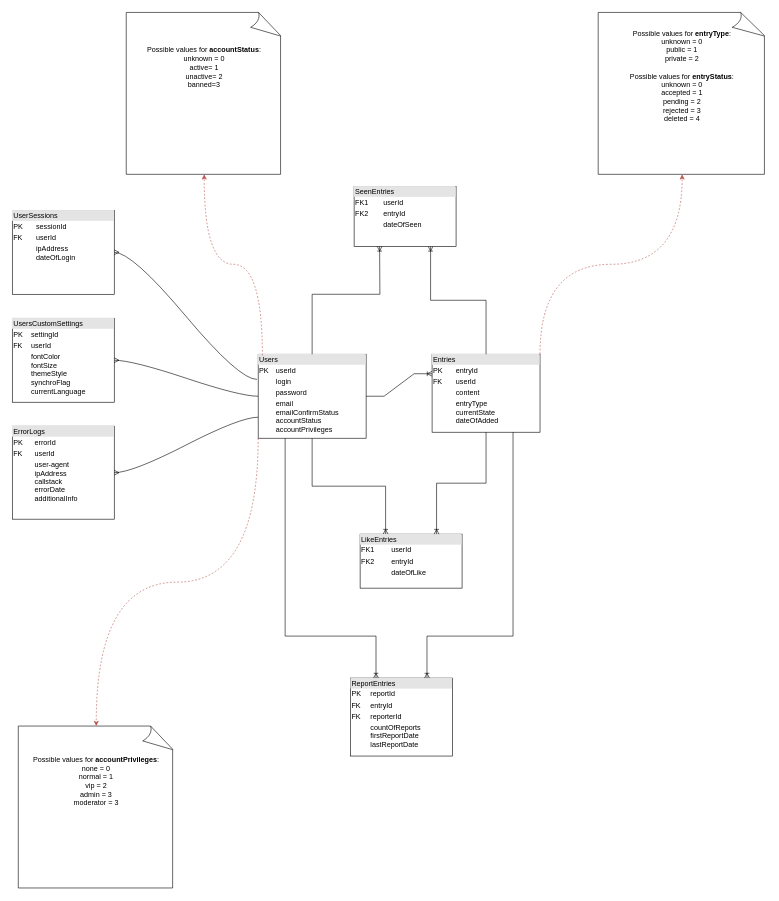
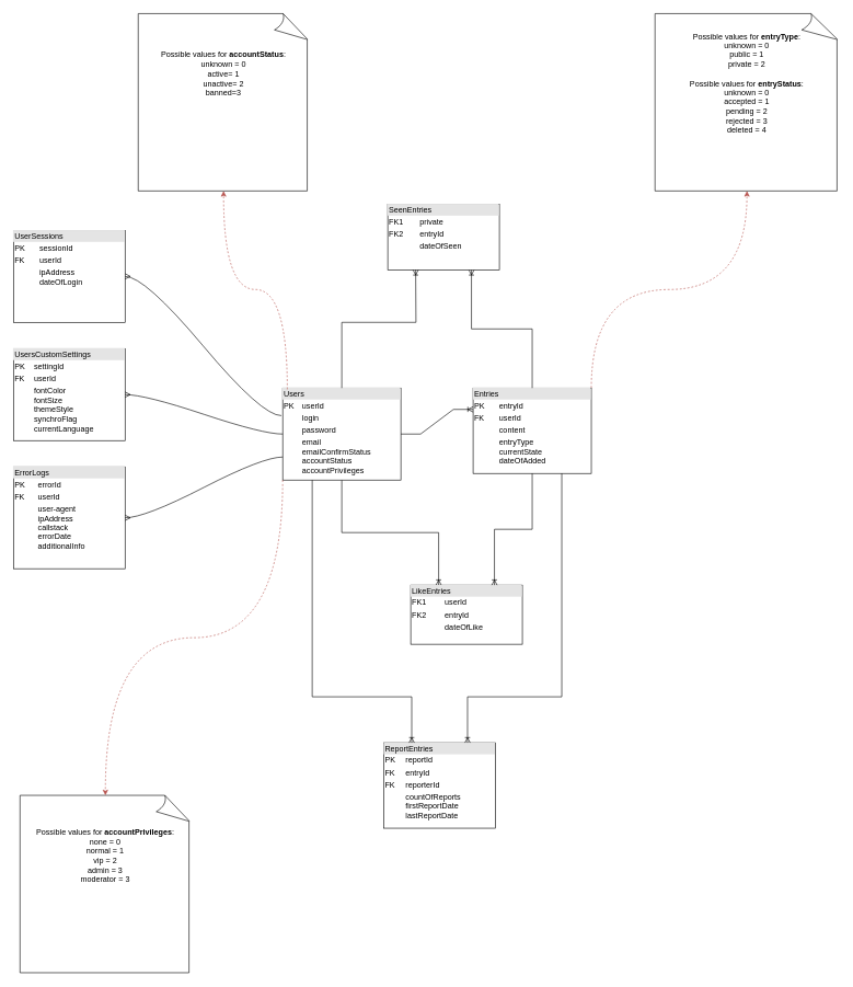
  <mxCell id="0" />
  <mxCell id="1" parent="0" />
  <mxCell id="2" style="edgeStyle=orthogonalEdgeStyle;rounded=0;orthogonalLoop=1;jettySize=auto;html=1;exitX=0.5;exitY=1;exitDx=0;exitDy=0;entryX=0.25;entryY=0;entryDx=0;entryDy=0;endArrow=ERoneToMany;endFill=0;startArrow=none;startFill=0;" parent="1" source="3" target="6" edge="1"><mxGeometry relative="1" as="geometry" /></mxCell>
  <mxCell id="3" value="&lt;div style=&quot;box-sizing: border-box ; width: 100% ; background: #e4e4e4 ; padding: 2px&quot;&gt;Users&lt;/div&gt;&lt;table style=&quot;width: 100% ; font-size: 1em&quot; cellspacing=&quot;0&quot; cellpadding=&quot;2&quot;&gt;&lt;tbody&gt;&lt;tr&gt;&lt;td&gt;PK&lt;/td&gt;&lt;td&gt;userId&lt;/td&gt;&lt;/tr&gt;&lt;tr&gt;&lt;td&gt;&lt;br&gt;&lt;/td&gt;&lt;td&gt;login&lt;br&gt;&lt;/td&gt;&lt;/tr&gt;&lt;tr&gt;&lt;td&gt;&lt;br&gt;&lt;/td&gt;&lt;td&gt;password&lt;/td&gt;&lt;/tr&gt;&lt;tr&gt;&lt;td&gt;&lt;br&gt;&lt;/td&gt;&lt;td&gt;email&lt;br&gt;emailConfirmStatus&lt;br&gt;accountStatus&lt;br&gt;accountPrivileges&lt;br&gt;&lt;/td&gt;&lt;/tr&gt;&lt;/tbody&gt;&lt;/table&gt;" style="verticalAlign=top;align=left;overflow=fill;html=1;" parent="1" vertex="1"><mxGeometry x="430" y="590" width="180" height="140" as="geometry" /></mxCell>
  <mxCell id="4" style="edgeStyle=orthogonalEdgeStyle;rounded=0;orthogonalLoop=1;jettySize=auto;html=1;exitX=1;exitY=0;exitDx=0;exitDy=0;entryX=0.5;entryY=1;entryDx=0;entryDy=0;entryPerimeter=0;curved=1;dashed=1;fillColor=#f8cecc;strokeColor=#b85450;" parent="1" source="5" target="7" edge="1"><mxGeometry relative="1" as="geometry" /></mxCell>
  <mxCell id="5" value="&lt;div style=&quot;box-sizing: border-box ; width: 100% ; background: #e4e4e4 ; padding: 2px&quot;&gt;Entries&lt;/div&gt;&lt;table style=&quot;width: 100% ; font-size: 1em&quot; cellspacing=&quot;0&quot; cellpadding=&quot;2&quot;&gt;&lt;tbody&gt;&lt;tr&gt;&lt;td&gt;PK&lt;/td&gt;&lt;td&gt;entryId&lt;/td&gt;&lt;/tr&gt;&lt;tr&gt;&lt;td&gt;FK&lt;/td&gt;&lt;td&gt;userId&lt;br&gt;&lt;/td&gt;&lt;/tr&gt;&lt;tr&gt;&lt;td&gt;&lt;br&gt;&lt;/td&gt;&lt;td&gt;content&lt;/td&gt;&lt;/tr&gt;&lt;tr&gt;&lt;td&gt;&lt;br&gt;&lt;/td&gt;&lt;td&gt;entryType&lt;br&gt;currentState&lt;br&gt;dateOfAdded&lt;br&gt;&lt;br&gt;&lt;/td&gt;&lt;/tr&gt;&lt;/tbody&gt;&lt;/table&gt;" style="verticalAlign=top;align=left;overflow=fill;html=1;" parent="1" vertex="1"><mxGeometry x="720" y="590" width="180" height="130" as="geometry" /></mxCell>
- <mxCell id="6" value="&lt;div style=&quot;box-sizing: border-box ; width: 100% ; background: #e4e4e4 ; padding: 2px&quot;&gt;LikeEntries&lt;br&gt;&lt;/div&gt;&lt;table style=&quot;width: 100% ; font-size: 1em&quot; cellspacing=&quot;0&quot; cellpadding=&quot;2&quot;&gt;&lt;tbody&gt;&lt;tr&gt;&lt;td&gt;FK1&lt;/td&gt;&lt;td&gt;userId&lt;/td&gt;&lt;/tr&gt;&lt;tr&gt;&lt;td&gt;FK2&lt;/td&gt;&lt;td&gt;entryId&lt;/td&gt;&lt;/tr&gt;&lt;tr&gt;&lt;td&gt;&lt;br&gt;&lt;/td&gt;&lt;td&gt;dateOfLike&lt;/td&gt;&lt;/tr&gt;&lt;/tbody&gt;&lt;/table&gt;" style="verticalAlign=top;align=left;overflow=fill;html=1;" parent="1" vertex="1"><mxGeometry x="600" y="890" width="170" height="90" as="geometry" /></mxCell>
+ <mxCell id="6" value="&lt;div style=&quot;box-sizing: border-box ; width: 100% ; background: #e4e4e4 ; padding: 2px&quot;&gt;LikeEntries&lt;br&gt;&lt;/div&gt;&lt;table style=&quot;width: 100% ; font-size: 1em&quot; cellspacing=&quot;0&quot; cellpadding=&quot;2&quot;&gt;&lt;tbody&gt;&lt;tr&gt;&lt;td&gt;FK1&lt;/td&gt;&lt;td&gt;userId&lt;/td&gt;&lt;/tr&gt;&lt;tr&gt;&lt;td&gt;FK2&lt;/td&gt;&lt;td&gt;entryId&lt;/td&gt;&lt;/tr&gt;&lt;tr&gt;&lt;td&gt;&lt;br&gt;&lt;/td&gt;&lt;td&gt;dateOfLike&lt;/td&gt;&lt;/tr&gt;&lt;/tbody&gt;&lt;/table&gt;" style="verticalAlign=top;align=left;overflow=fill;html=1;" parent="1" vertex="1"><mxGeometry x="625" y="890" width="170" height="90" as="geometry" /></mxCell>
  <mxCell id="7" value="&lt;div&gt;Possible values for &lt;b&gt;entryType&lt;/b&gt;:&lt;/div&gt;&lt;div&gt;unknown = 0&lt;br&gt;&lt;/div&gt;&lt;div&gt;public = 1&lt;br&gt;&lt;/div&gt;&lt;div&gt;private = 2&lt;br&gt;&lt;/div&gt;&lt;div&gt;&lt;br&gt;&lt;/div&gt;&lt;div&gt;Possible values for &lt;b&gt;entryStatus&lt;/b&gt;:&lt;/div&gt;&lt;div&gt;unknown = 0&lt;/div&gt;&lt;div&gt;accepted = 1&lt;/div&gt;&lt;div&gt;pending = 2&lt;/div&gt;&lt;div&gt;rejected = 3&lt;/div&gt;&lt;div&gt;deleted = 4&lt;br&gt;&lt;/div&gt;&lt;div&gt;&lt;br&gt;&lt;/div&gt;&lt;div&gt;&lt;br&gt;&lt;/div&gt;&lt;div&gt;&lt;br&gt;&lt;/div&gt;&lt;div&gt;&lt;br&gt;&lt;/div&gt;" style="whiteSpace=wrap;html=1;shape=mxgraph.basic.document" parent="1" vertex="1"><mxGeometry x="997" y="20" width="280" height="270" as="geometry" /></mxCell>
  <mxCell id="8" value="" style="edgeStyle=entityRelationEdgeStyle;fontSize=12;html=1;endArrow=ERoneToMany;rounded=0;entryX=0;entryY=0.25;entryDx=0;entryDy=0;exitX=1;exitY=0.5;exitDx=0;exitDy=0;" parent="1" source="3" target="5" edge="1"><mxGeometry width="100" height="100" relative="1" as="geometry"><mxPoint x="610" y="690" as="sourcePoint" /><mxPoint x="710" y="590" as="targetPoint" /></mxGeometry></mxCell>
  <mxCell id="9" value="&lt;div&gt;Possible values for &lt;b&gt;accountStatus&lt;/b&gt;:&lt;/div&gt;&lt;div&gt;unknown = 0&lt;br&gt;&lt;/div&gt;&lt;div&gt;active= 1&lt;br&gt;&lt;/div&gt;&lt;div&gt;unactive= 2&lt;/div&gt;&lt;div&gt;banned=3&lt;br&gt;&lt;/div&gt;&lt;div&gt;&lt;br&gt;&lt;/div&gt;&lt;br&gt;&lt;div&gt;&lt;br&gt;&lt;/div&gt;&lt;div&gt;&lt;br&gt;&lt;/div&gt;&lt;div&gt;&lt;br&gt;&lt;/div&gt;&lt;div&gt;&lt;br&gt;&lt;/div&gt;" style="whiteSpace=wrap;html=1;shape=mxgraph.basic.document" parent="1" vertex="1"><mxGeometry x="210" y="20" width="260" height="270" as="geometry" /></mxCell>
  <mxCell id="10" style="edgeStyle=orthogonalEdgeStyle;rounded=0;orthogonalLoop=1;jettySize=auto;html=1;exitX=0.039;exitY=0.014;exitDx=0;exitDy=0;entryX=0.5;entryY=1;entryDx=0;entryDy=0;entryPerimeter=0;curved=1;dashed=1;fillColor=#f8cecc;strokeColor=#b85450;exitPerimeter=0;" parent="1" source="3" target="9" edge="1"><mxGeometry relative="1" as="geometry"><mxPoint x="480" y="570" as="sourcePoint" /><mxPoint x="600" y="420" as="targetPoint" /></mxGeometry></mxCell>
  <mxCell id="11" style="edgeStyle=orthogonalEdgeStyle;rounded=0;orthogonalLoop=1;jettySize=auto;html=1;exitX=0.5;exitY=1;exitDx=0;exitDy=0;entryX=0.75;entryY=0;entryDx=0;entryDy=0;endArrow=ERoneToMany;endFill=0;startArrow=none;startFill=0;" parent="1" source="5" target="6" edge="1"><mxGeometry relative="1" as="geometry"><mxPoint x="618.75" y="670" as="sourcePoint" /><mxPoint x="731.25" y="850" as="targetPoint" /></mxGeometry></mxCell>
  <mxCell id="12" style="edgeStyle=orthogonalEdgeStyle;rounded=0;orthogonalLoop=1;jettySize=auto;html=1;exitX=0.75;exitY=1;exitDx=0;exitDy=0;entryX=0.5;entryY=0;entryDx=0;entryDy=0;startArrow=ERoneToMany;startFill=0;endArrow=none;endFill=0;" edge="1" parent="1" source="13" target="5"><mxGeometry relative="1" as="geometry" /></mxCell>
- <mxCell id="13" value="&lt;div style=&quot;box-sizing: border-box ; width: 100% ; background: #e4e4e4 ; padding: 2px&quot;&gt;SeenEntries&lt;br&gt;&lt;/div&gt;&lt;table style=&quot;width: 100% ; font-size: 1em&quot; cellspacing=&quot;0&quot; cellpadding=&quot;2&quot;&gt;&lt;tbody&gt;&lt;tr&gt;&lt;td&gt;FK1&lt;/td&gt;&lt;td&gt;userId&lt;/td&gt;&lt;/tr&gt;&lt;tr&gt;&lt;td&gt;FK2&lt;/td&gt;&lt;td&gt;entryId&lt;/td&gt;&lt;/tr&gt;&lt;tr&gt;&lt;td&gt;&lt;br&gt;&lt;/td&gt;&lt;td&gt;dateOfSeen&lt;/td&gt;&lt;/tr&gt;&lt;/tbody&gt;&lt;/table&gt;" style="verticalAlign=top;align=left;overflow=fill;html=1;" vertex="1" parent="1"><mxGeometry x="590" y="310" width="170" height="100" as="geometry" /></mxCell>
+ <mxCell id="13" value="&lt;div style=&quot;box-sizing: border-box ; width: 100% ; background: #e4e4e4 ; padding: 2px&quot;&gt;SeenEntries&lt;br&gt;&lt;/div&gt;&lt;table style=&quot;width: 100% ; font-size: 1em&quot; cellspacing=&quot;0&quot; cellpadding=&quot;2&quot;&gt;&lt;tbody&gt;&lt;tr&gt;&lt;td&gt;FK1&lt;/td&gt;&lt;td&gt;private&lt;/td&gt;&lt;/tr&gt;&lt;tr&gt;&lt;td&gt;FK2&lt;/td&gt;&lt;td&gt;entryId&lt;/td&gt;&lt;/tr&gt;&lt;tr&gt;&lt;td&gt;&lt;br&gt;&lt;/td&gt;&lt;td&gt;dateOfSeen&lt;/td&gt;&lt;/tr&gt;&lt;/tbody&gt;&lt;/table&gt;" style="verticalAlign=top;align=left;overflow=fill;html=1;" vertex="1" parent="1"><mxGeometry x="590" y="310" width="170" height="100" as="geometry" /></mxCell>
  <mxCell id="14" value="" style="endArrow=ERoneToMany;html=1;rounded=0;exitX=0.5;exitY=0;exitDx=0;exitDy=0;entryX=0.25;entryY=1;entryDx=0;entryDy=0;endFill=0;" edge="1" parent="1" source="3" target="13"><mxGeometry relative="1" as="geometry"><mxPoint x="570" as="sourcePoint" y="530" /><mxPoint x="730" as="targetPoint" y="530" /><Array as="points"><mxPoint x="520" y="490" /><mxPoint x="633" y="490" /></Array></mxGeometry></mxCell>
  <mxCell id="15" value="&lt;div&gt;Possible values for &lt;b&gt;accountPrivileges&lt;/b&gt;:&lt;/div&gt;&lt;div&gt;none = 0&lt;br&gt;&lt;/div&gt;&lt;div&gt;normal = 1&lt;br&gt;&lt;/div&gt;&lt;div&gt;vip = 2&lt;br&gt;&lt;/div&gt;&lt;div&gt;admin = 3&lt;br&gt;&lt;/div&gt;&lt;div&gt;moderator = 3&lt;br&gt;&lt;/div&gt;&lt;div&gt;&lt;br&gt;&lt;/div&gt;&lt;br&gt;&lt;div&gt;&lt;br&gt;&lt;/div&gt;&lt;div&gt;&lt;br&gt;&lt;/div&gt;&lt;div&gt;&lt;br&gt;&lt;/div&gt;&lt;div&gt;&lt;br&gt;&lt;/div&gt;" style="whiteSpace=wrap;html=1;shape=mxgraph.basic.document" vertex="1" parent="1"><mxGeometry x="30" y="1210" width="260" height="270" as="geometry" /></mxCell>
  <mxCell id="16" style="edgeStyle=orthogonalEdgeStyle;rounded=0;orthogonalLoop=1;jettySize=auto;html=1;exitX=0;exitY=1;exitDx=0;exitDy=0;entryX=0.5;entryY=0;entryDx=0;entryDy=0;entryPerimeter=0;curved=1;dashed=1;fillColor=#f8cecc;strokeColor=#b85450;" edge="1" parent="1" source="3" target="15"><mxGeometry relative="1" as="geometry"><mxPoint x="405" y="800" as="sourcePoint" /><mxPoint x="190" y="620" as="targetPoint" /></mxGeometry></mxCell>
  <mxCell id="17" value="&lt;div style=&quot;box-sizing: border-box ; width: 100% ; background: #e4e4e4 ; padding: 2px&quot;&gt;ErrorLogs&lt;br&gt;&lt;/div&gt;&lt;table style=&quot;width: 100% ; font-size: 1em&quot; cellspacing=&quot;0&quot; cellpadding=&quot;2&quot;&gt;&lt;tbody&gt;&lt;tr&gt;&lt;td&gt;PK&lt;/td&gt;&lt;td&gt;errorId&lt;/td&gt;&lt;/tr&gt;&lt;tr&gt;&lt;td&gt;FK&lt;/td&gt;&lt;td&gt;userId&lt;/td&gt;&lt;/tr&gt;&lt;tr&gt;&lt;td&gt;&lt;br&gt;&lt;/td&gt;&lt;td&gt;user-agent&lt;br&gt;ipAddress&lt;br&gt;callstack&lt;br&gt;errorDate&lt;br&gt;additionalInfo&lt;br&gt;&lt;/td&gt;&lt;/tr&gt;&lt;/tbody&gt;&lt;/table&gt;" style="verticalAlign=top;align=left;overflow=fill;html=1;" vertex="1" parent="1"><mxGeometry x="20" y="710" width="170" height="155" as="geometry" /></mxCell>
  <mxCell id="18" value="" style="edgeStyle=entityRelationEdgeStyle;fontSize=12;html=1;endArrow=none;startArrow=ERmany;rounded=0;curved=1;exitX=1;exitY=0.5;exitDx=0;exitDy=0;entryX=0;entryY=0.75;entryDx=0;entryDy=0;endFill=0;" edge="1" parent="1" source="17" target="3"><mxGeometry width="100" height="100" relative="1" as="geometry"><mxPoint x="310" y="710" as="sourcePoint" /><mxPoint x="410" y="610" as="targetPoint" /></mxGeometry></mxCell>
  <mxCell id="19" value="&lt;div style=&quot;box-sizing: border-box ; width: 100% ; background: #e4e4e4 ; padding: 2px&quot;&gt;UsersCustomSettings&lt;br&gt;&lt;/div&gt;&lt;table style=&quot;width: 100% ; font-size: 1em&quot; cellspacing=&quot;0&quot; cellpadding=&quot;2&quot;&gt;&lt;tbody&gt;&lt;tr&gt;&lt;td&gt;PK&lt;/td&gt;&lt;td&gt;settingId&lt;/td&gt;&lt;/tr&gt;&lt;tr&gt;&lt;td&gt;FK&lt;/td&gt;&lt;td&gt;userId&lt;/td&gt;&lt;/tr&gt;&lt;tr&gt;&lt;td&gt;&lt;br&gt;&lt;/td&gt;&lt;td&gt;fontColor&lt;br&gt;fontSize&lt;br&gt;themeStyle&lt;br&gt;synchroFlag&lt;br&gt;currentLanguage&lt;br&gt;&lt;br&gt;&lt;/td&gt;&lt;/tr&gt;&lt;/tbody&gt;&lt;/table&gt;" style="verticalAlign=top;align=left;overflow=fill;html=1;" vertex="1" parent="1"><mxGeometry x="20" width="170" height="140" as="geometry" y="530" /></mxCell>
  <mxCell id="20" value="" style="edgeStyle=entityRelationEdgeStyle;fontSize=12;html=1;endArrow=none;startArrow=ERmany;rounded=0;curved=1;exitX=1;exitY=0.5;exitDx=0;exitDy=0;entryX=0;entryY=0.5;entryDx=0;entryDy=0;endFill=0;" edge="1" parent="1" source="19" target="3"><mxGeometry width="100" height="100" relative="1" as="geometry"><mxPoint x="250" y="645" as="sourcePoint" /><mxPoint x="490" y="572.5" as="targetPoint" /></mxGeometry></mxCell>
  <mxCell id="21" value="&lt;div style=&quot;box-sizing: border-box ; width: 100% ; background: #e4e4e4 ; padding: 2px&quot;&gt;UserSessions&lt;br&gt;&lt;/div&gt;&lt;table style=&quot;width: 100% ; font-size: 1em&quot; cellspacing=&quot;0&quot; cellpadding=&quot;2&quot;&gt;&lt;tbody&gt;&lt;tr&gt;&lt;td&gt;PK&lt;/td&gt;&lt;td&gt;sessionId&lt;/td&gt;&lt;/tr&gt;&lt;tr&gt;&lt;td&gt;FK&lt;/td&gt;&lt;td&gt;userId&lt;/td&gt;&lt;/tr&gt;&lt;tr&gt;&lt;td&gt;&lt;br&gt;&lt;br&gt;&lt;/td&gt;&lt;td&gt;ipAddress&lt;br&gt;dateOfLogin&lt;br&gt;&lt;br&gt;&lt;br&gt;&lt;br&gt;&lt;br&gt;&lt;/td&gt;&lt;/tr&gt;&lt;/tbody&gt;&lt;/table&gt;" style="verticalAlign=top;align=left;overflow=fill;html=1;" vertex="1" parent="1"><mxGeometry x="20" y="350" width="170" height="140" as="geometry" /></mxCell>
  <mxCell id="22" value="" style="edgeStyle=entityRelationEdgeStyle;fontSize=12;html=1;endArrow=none;startArrow=ERmany;rounded=0;curved=1;exitX=1;exitY=0.5;exitDx=0;exitDy=0;entryX=-0.011;entryY=0.3;entryDx=0;entryDy=0;endFill=0;entryPerimeter=0;" edge="1" parent="1" source="21" target="3"><mxGeometry width="100" height="100" relative="1" as="geometry"><mxPoint x="200" y="610" as="sourcePoint" /><mxPoint x="440" y="670" as="targetPoint" /></mxGeometry></mxCell>
  <mxCell id="23" value="&lt;div style=&quot;box-sizing: border-box ; width: 100% ; background: #e4e4e4 ; padding: 2px&quot;&gt;ReportEntries&lt;br&gt;&lt;/div&gt;&lt;table style=&quot;width: 100% ; font-size: 1em&quot; cellspacing=&quot;0&quot; cellpadding=&quot;2&quot;&gt;&lt;tbody&gt;&lt;tr&gt;&lt;td&gt;PK&lt;/td&gt;&lt;td&gt;reportId&lt;/td&gt;&lt;/tr&gt;&lt;tr&gt;&lt;td&gt;FK&lt;/td&gt;&lt;td&gt;entryId&lt;/td&gt;&lt;/tr&gt;&lt;tr&gt;&lt;td&gt;FK&lt;br&gt;&lt;/td&gt;&lt;td&gt;reporterId&lt;br&gt;&lt;/td&gt;&lt;/tr&gt;&lt;tr&gt;&lt;td&gt;&lt;br&gt;&lt;/td&gt;&lt;td&gt;countOfReports&lt;br&gt;firstReportDate&lt;br&gt;lastReportDate&lt;br&gt;&lt;/td&gt;&lt;/tr&gt;&lt;tr&gt;&lt;td&gt;&lt;br&gt;&lt;/td&gt;&lt;td&gt;&lt;br&gt;&lt;/td&gt;&lt;/tr&gt;&lt;/tbody&gt;&lt;/table&gt;" style="verticalAlign=top;align=left;overflow=fill;html=1;" vertex="1" parent="1"><mxGeometry x="584" y="1130" width="170" height="130" as="geometry" /></mxCell>
  <mxCell id="24" style="edgeStyle=orthogonalEdgeStyle;rounded=0;orthogonalLoop=1;jettySize=auto;html=1;exitX=0.25;exitY=1;exitDx=0;exitDy=0;entryX=0.25;entryY=0;entryDx=0;entryDy=0;endArrow=ERoneToMany;endFill=0;startArrow=none;startFill=0;" edge="1" parent="1" source="3" target="23"><mxGeometry relative="1" as="geometry"><mxPoint x="530" y="740" as="sourcePoint" /><mxPoint x="652.5" y="900" as="targetPoint" /><Array as="points"><mxPoint x="475" y="1060" /><mxPoint x="627" y="1060" /></Array></mxGeometry></mxCell>
  <mxCell id="25" style="edgeStyle=orthogonalEdgeStyle;rounded=0;orthogonalLoop=1;jettySize=auto;html=1;exitX=0.75;exitY=1;exitDx=0;exitDy=0;entryX=0.75;entryY=0;entryDx=0;entryDy=0;endArrow=ERoneToMany;endFill=0;startArrow=none;startFill=0;" edge="1" parent="1" source="5" target="23"><mxGeometry relative="1" as="geometry"><mxPoint x="820" y="730" as="sourcePoint" /><mxPoint x="737.5" y="900" as="targetPoint" /><Array as="points"><mxPoint x="855" y="1060" /><mxPoint x="712" y="1060" /></Array></mxGeometry></mxCell>
